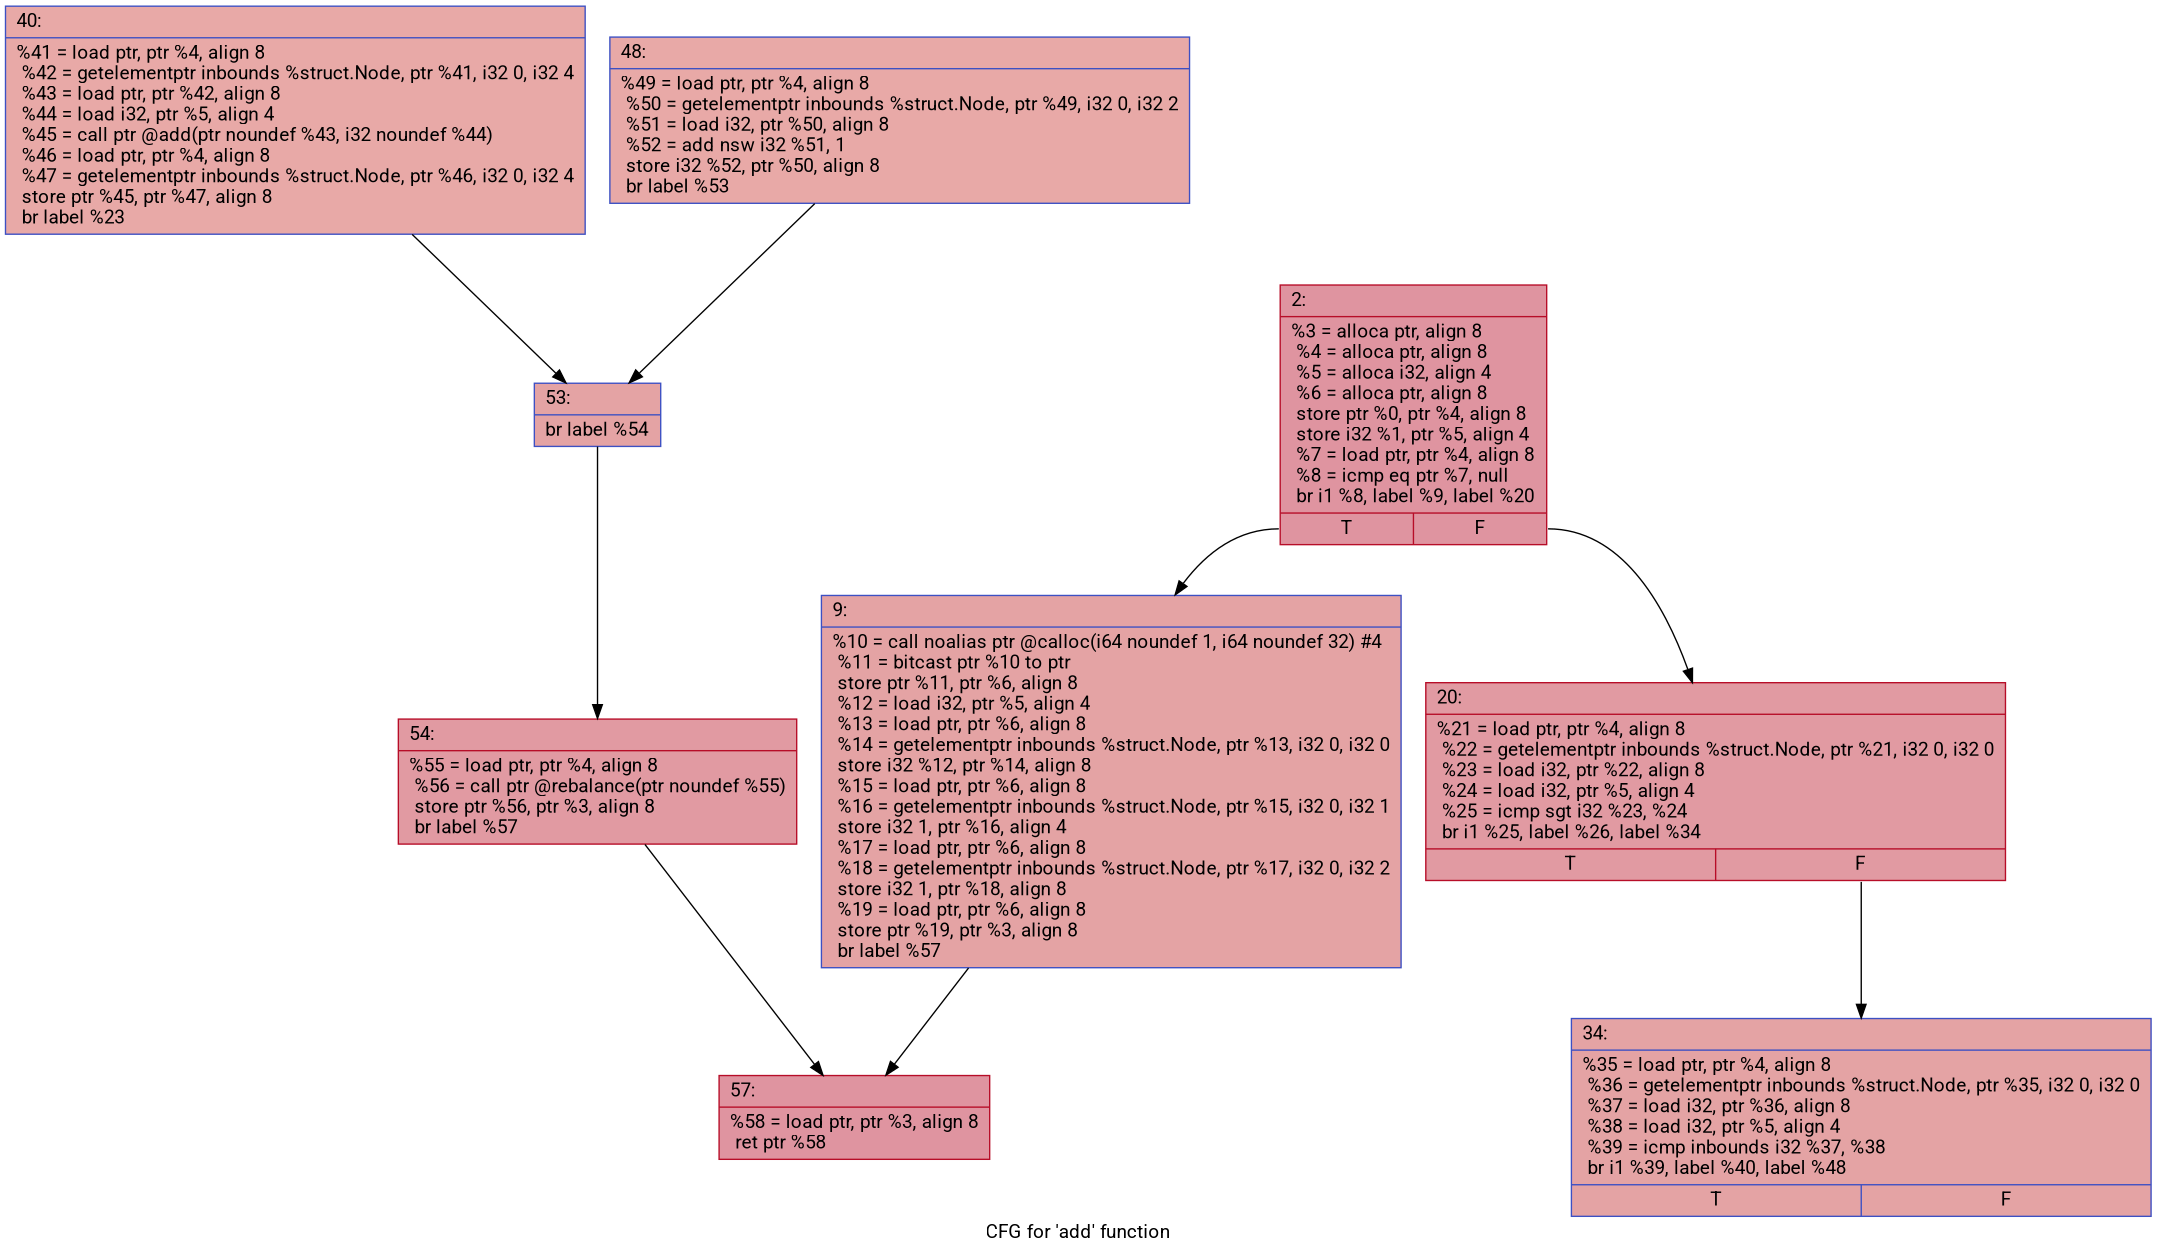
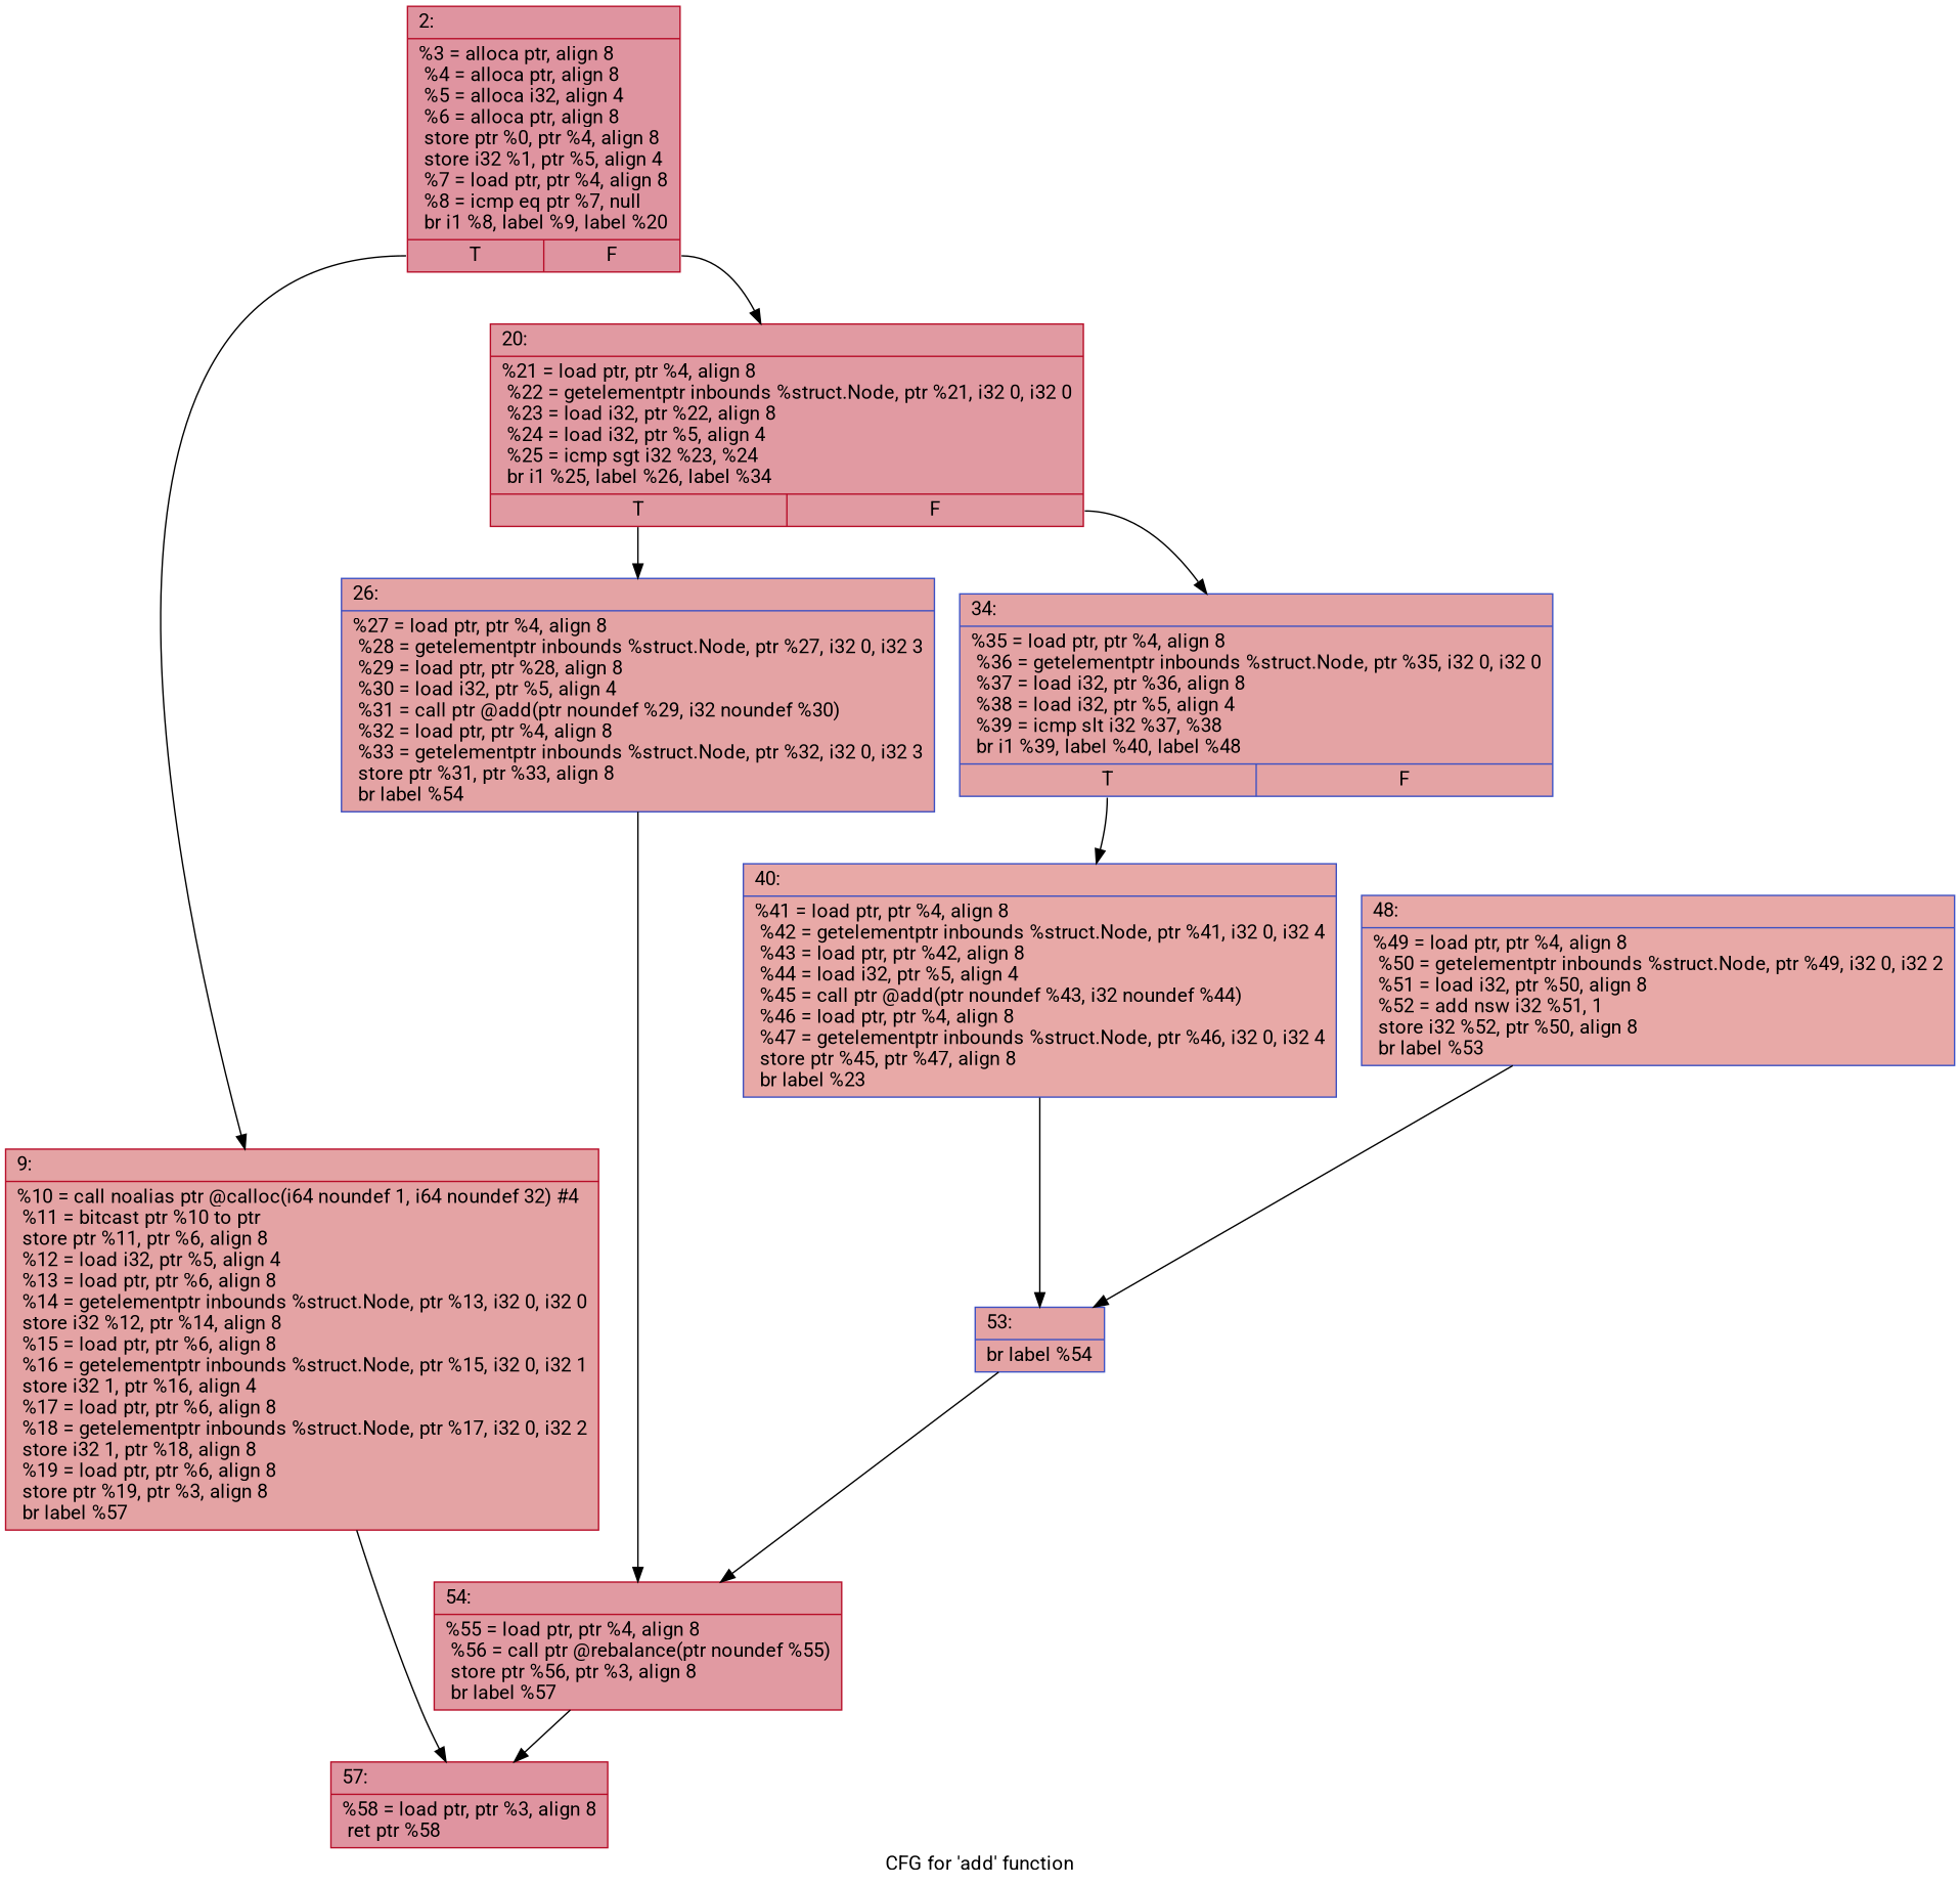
  digraph {
    fontname=Roboto
    label="CFG for 'add' function"
    node [color="#3d50c3ff" fillcolor="#c32e3170" fontname=Roboto shape=record style=filled]
    edge [fontname=Roboto]
    n1 [color="#b70d28ff" fillcolor="#b70d2870" label="{2:\l|  %3 = alloca ptr, align 8\l  %4 = alloca ptr, align 8\l  %5 = alloca i32, align 4\l  %6 = alloca ptr, align 8\l  store ptr %0, ptr %4, align 8\l  store i32 %1, ptr %5, align 4\l  %7 = load ptr, ptr %4, align 8\l  %8 = icmp eq ptr %7, null\l  br i1 %8, label %9, label %20\l|{<s0>T|<s1>F}}"]
-   n2 [label="{9:\l|  %10 = call noalias ptr @calloc(i64 noundef 1, i64 noundef 32) #4\l  %11 = bitcast ptr %10 to ptr\l  store ptr %11, ptr %6, align 8\l  %12 = load i32, ptr %5, align 4\l  %13 = load ptr, ptr %6, align 8\l  %14 = getelementptr inbounds %struct.Node, ptr %13, i32 0, i32 0\l  store i32 %12, ptr %14, align 8\l  %15 = load ptr, ptr %6, align 8\l  %16 = getelementptr inbounds %struct.Node, ptr %15, i32 0, i32 1\l  store i32 1, ptr %16, align 4\l  %17 = load ptr, ptr %6, align 8\l  %18 = getelementptr inbounds %struct.Node, ptr %17, i32 0, i32 2\l  store i32 1, ptr %18, align 8\l  %19 = load ptr, ptr %6, align 8\l  store ptr %19, ptr %3, align 8\l  br label %57\l}"]
+   n2 [color="#b70d28ff" label="{9:\l|  %10 = call noalias ptr @calloc(i64 noundef 1, i64 noundef 32) #4\l  %11 = bitcast ptr %10 to ptr\l  store ptr %11, ptr %6, align 8\l  %12 = load i32, ptr %5, align 4\l  %13 = load ptr, ptr %6, align 8\l  %14 = getelementptr inbounds %struct.Node, ptr %13, i32 0, i32 0\l  store i32 %12, ptr %14, align 8\l  %15 = load ptr, ptr %6, align 8\l  %16 = getelementptr inbounds %struct.Node, ptr %15, i32 0, i32 1\l  store i32 1, ptr %16, align 4\l  %17 = load ptr, ptr %6, align 8\l  %18 = getelementptr inbounds %struct.Node, ptr %17, i32 0, i32 2\l  store i32 1, ptr %18, align 8\l  %19 = load ptr, ptr %6, align 8\l  store ptr %19, ptr %3, align 8\l  br label %57\l}"]
    n3 [color="#b70d28ff" fillcolor="#bb1b2c70" label="{20:\l|  %21 = load ptr, ptr %4, align 8\l  %22 = getelementptr inbounds %struct.Node, ptr %21, i32 0, i32 0\l  %23 = load i32, ptr %22, align 8\l  %24 = load i32, ptr %5, align 4\l  %25 = icmp sgt i32 %23, %24\l  br i1 %25, label %26, label %34\l|{<s0>T|<s1>F}}"]
    n4 [color="#b70d28ff" fillcolor="#b70d2870" label="{57:\l|  %58 = load ptr, ptr %3, align 8\l  ret ptr %58\l}"]
-   n6 [label="{34:\l|  %35 = load ptr, ptr %4, align 8\l  %36 = getelementptr inbounds %struct.Node, ptr %35, i32 0, i32 0\l  %37 = load i32, ptr %36, align 8\l  %38 = load i32, ptr %5, align 4\l  %39 = icmp inbounds i32 %37, %38\l  br i1 %39, label %40, label %48\l|{<s0>T|<s1>F}}"]
+   n5 [label="{26:\l|  %27 = load ptr, ptr %4, align 8\l  %28 = getelementptr inbounds %struct.Node, ptr %27, i32 0, i32 3\l  %29 = load ptr, ptr %28, align 8\l  %30 = load i32, ptr %5, align 4\l  %31 = call ptr @add(ptr noundef %29, i32 noundef %30)\l  %32 = load ptr, ptr %4, align 8\l  %33 = getelementptr inbounds %struct.Node, ptr %32, i32 0, i32 3\l  store ptr %31, ptr %33, align 8\l  br label %54\l}"]
+   n6 [label="{34:\l|  %35 = load ptr, ptr %4, align 8\l  %36 = getelementptr inbounds %struct.Node, ptr %35, i32 0, i32 0\l  %37 = load i32, ptr %36, align 8\l  %38 = load i32, ptr %5, align 4\l  %39 = icmp slt i32 %37, %38\l  br i1 %39, label %40, label %48\l|{<s0>T|<s1>F}}"]
    n7 [color="#b70d28ff" fillcolor="#bb1b2c70" label="{54:\l|  %55 = load ptr, ptr %4, align 8\l  %56 = call ptr @rebalance(ptr noundef %55)\l  store ptr %56, ptr %3, align 8\l  br label %57\l}"]
    n8 [fillcolor="#ca3b3770" label="{40:\l|  %41 = load ptr, ptr %4, align 8\l  %42 = getelementptr inbounds %struct.Node, ptr %41, i32 0, i32 4\l  %43 = load ptr, ptr %42, align 8\l  %44 = load i32, ptr %5, align 4\l  %45 = call ptr @add(ptr noundef %43, i32 noundef %44)\l  %46 = load ptr, ptr %4, align 8\l  %47 = getelementptr inbounds %struct.Node, ptr %46, i32 0, i32 4\l  store ptr %45, ptr %47, align 8\l  br label %23\l}"]
    n9 [label="{53:\l|  br label %54\l}"]
    n10 [fillcolor="#ca3b3770" label="{48:\l|  %49 = load ptr, ptr %4, align 8\l  %50 = getelementptr inbounds %struct.Node, ptr %49, i32 0, i32 2\l  %51 = load i32, ptr %50, align 8\l  %52 = add nsw i32 %51, 1\l  store i32 %52, ptr %50, align 8\l  br label %53\l}"]
    n1 -> n2 [tailport=s0]
    n1 -> n3 [tailport=s1]
    n2 -> n4
+   n3 -> n5 [tailport=s0]
    n3 -> n6 [tailport=s1]
+   n5 -> n7
+   n6 -> n8 [tailport=s0]
    n7 -> n4
    n8 -> n9
    n9 -> n7
    n10 -> n9
  }
